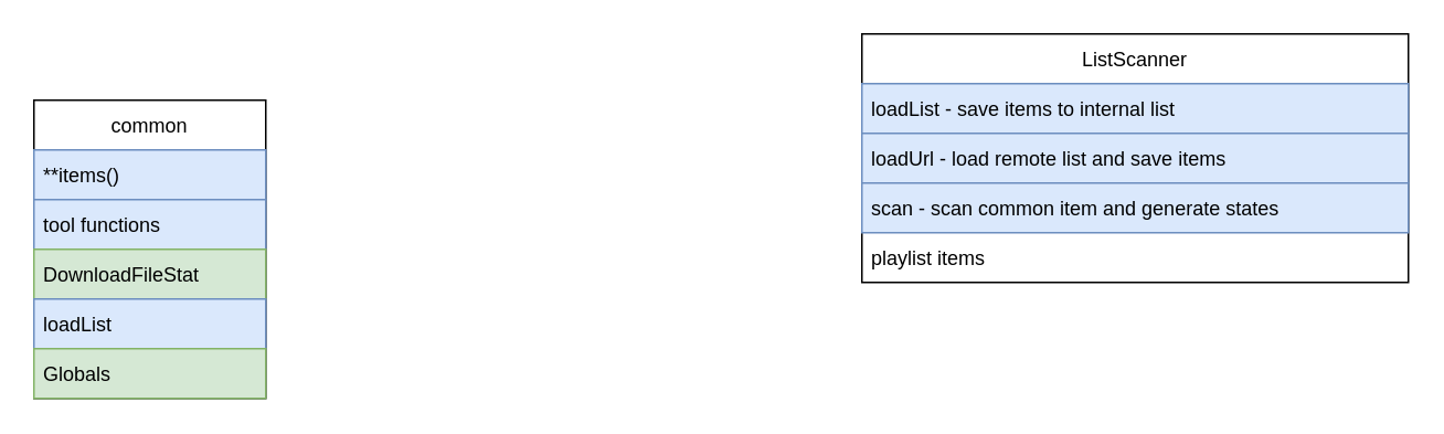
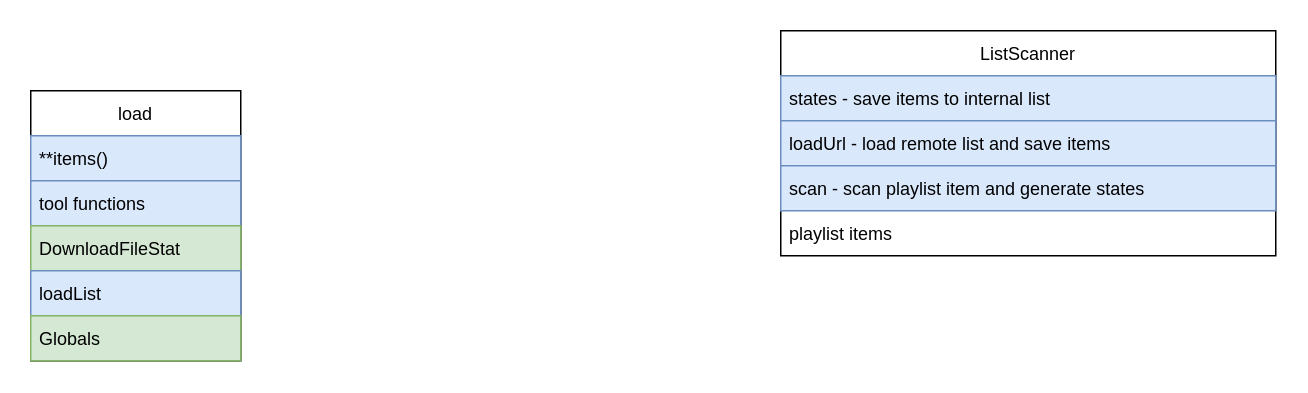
  <mxCell id="0" />
  <mxCell id="1" parent="0" />
- <mxCell id="2" value="common" style="swimlane;fontStyle=0;childLayout=stackLayout;horizontal=1;startSize=30;horizontalStack=0;resizeParent=1;resizeParentMax=0;resizeLast=0;collapsible=1;marginBottom=0;" vertex="1" parent="1"><mxGeometry x="20" y="60" width="140" height="180" as="geometry" /></mxCell>
+ <mxCell id="2" value="load" style="swimlane;fontStyle=0;childLayout=stackLayout;horizontal=1;startSize=30;horizontalStack=0;resizeParent=1;resizeParentMax=0;resizeLast=0;collapsible=1;marginBottom=0;" vertex="1" parent="1"><mxGeometry x="20" y="60" width="140" height="180" as="geometry" /></mxCell>
  <mxCell id="3" value="**items()" style="text;strokeColor=#6c8ebf;fillColor=#dae8fc;align=left;verticalAlign=middle;spacingLeft=4;spacingRight=4;overflow=hidden;points=[[0,0.5],[1,0.5]];portConstraint=eastwest;rotatable=0;" vertex="1" parent="2"><mxGeometry y="30" width="140" height="30" as="geometry" /></mxCell>
  <mxCell id="4" value="tool functions" style="text;strokeColor=#6c8ebf;fillColor=#dae8fc;align=left;verticalAlign=middle;spacingLeft=4;spacingRight=4;overflow=hidden;points=[[0,0.5],[1,0.5]];portConstraint=eastwest;rotatable=0;" vertex="1" parent="2"><mxGeometry y="60" width="140" height="30" as="geometry" /></mxCell>
  <mxCell id="5" value="DownloadFileStat" style="text;strokeColor=#82b366;fillColor=#d5e8d4;align=left;verticalAlign=middle;spacingLeft=4;spacingRight=4;overflow=hidden;points=[[0,0.5],[1,0.5]];portConstraint=eastwest;rotatable=0;" vertex="1" parent="2"><mxGeometry y="90" width="140" height="30" as="geometry" /></mxCell>
  <mxCell id="6" value="loadList" style="text;strokeColor=#6c8ebf;fillColor=#dae8fc;align=left;verticalAlign=middle;spacingLeft=4;spacingRight=4;overflow=hidden;points=[[0,0.5],[1,0.5]];portConstraint=eastwest;rotatable=0;" vertex="1" parent="2"><mxGeometry y="120" width="140" height="30" as="geometry" /></mxCell>
  <mxCell id="7" value="Globals" style="text;strokeColor=#82b366;fillColor=#d5e8d4;align=left;verticalAlign=middle;spacingLeft=4;spacingRight=4;overflow=hidden;points=[[0,0.5],[1,0.5]];portConstraint=eastwest;rotatable=0;" vertex="1" parent="2"><mxGeometry y="150" width="140" height="30" as="geometry" /></mxCell>
  <mxCell id="8" value="ListScanner" style="swimlane;fontStyle=0;childLayout=stackLayout;horizontal=1;startSize=30;horizontalStack=0;resizeParent=1;resizeParentMax=0;resizeLast=0;collapsible=1;marginBottom=0;" vertex="1" parent="1"><mxGeometry x="520" y="20" width="330" height="150" as="geometry" /></mxCell>
- <mxCell id="9" value="loadList - save items to internal list" style="text;strokeColor=#6c8ebf;fillColor=#dae8fc;align=left;verticalAlign=middle;spacingLeft=4;spacingRight=4;overflow=hidden;points=[[0,0.5],[1,0.5]];portConstraint=eastwest;rotatable=0;" vertex="1" parent="8"><mxGeometry y="30" width="330" height="30" as="geometry" /></mxCell>
+ <mxCell id="9" value="states - save items to internal list" style="text;strokeColor=#6c8ebf;fillColor=#dae8fc;align=left;verticalAlign=middle;spacingLeft=4;spacingRight=4;overflow=hidden;points=[[0,0.5],[1,0.5]];portConstraint=eastwest;rotatable=0;" vertex="1" parent="8"><mxGeometry y="30" width="330" height="30" as="geometry" /></mxCell>
  <mxCell id="10" value="loadUrl - load remote list and save items" style="text;strokeColor=#6c8ebf;fillColor=#dae8fc;align=left;verticalAlign=middle;spacingLeft=4;spacingRight=4;overflow=hidden;points=[[0,0.5],[1,0.5]];portConstraint=eastwest;rotatable=0;" vertex="1" parent="8"><mxGeometry y="60" width="330" height="30" as="geometry" /></mxCell>
- <mxCell id="11" value="scan - scan common item and generate states" style="text;strokeColor=#6c8ebf;fillColor=#dae8fc;align=left;verticalAlign=middle;spacingLeft=4;spacingRight=4;overflow=hidden;points=[[0,0.5],[1,0.5]];portConstraint=eastwest;rotatable=0;" vertex="1" parent="8"><mxGeometry y="90" width="330" height="30" as="geometry" /></mxCell>
+ <mxCell id="11" value="scan - scan playlist item and generate states" style="text;strokeColor=#6c8ebf;fillColor=#dae8fc;align=left;verticalAlign=middle;spacingLeft=4;spacingRight=4;overflow=hidden;points=[[0,0.5],[1,0.5]];portConstraint=eastwest;rotatable=0;" vertex="1" parent="8"><mxGeometry y="90" width="330" height="30" as="geometry" /></mxCell>
  <mxCell id="12" value="playlist items" style="text;strokeColor=none;fillColor=none;align=left;verticalAlign=middle;spacingLeft=4;spacingRight=4;overflow=hidden;points=[[0,0.5],[1,0.5]];portConstraint=eastwest;rotatable=0;" vertex="1" parent="8"><mxGeometry y="120" width="330" height="30" as="geometry" /></mxCell>
